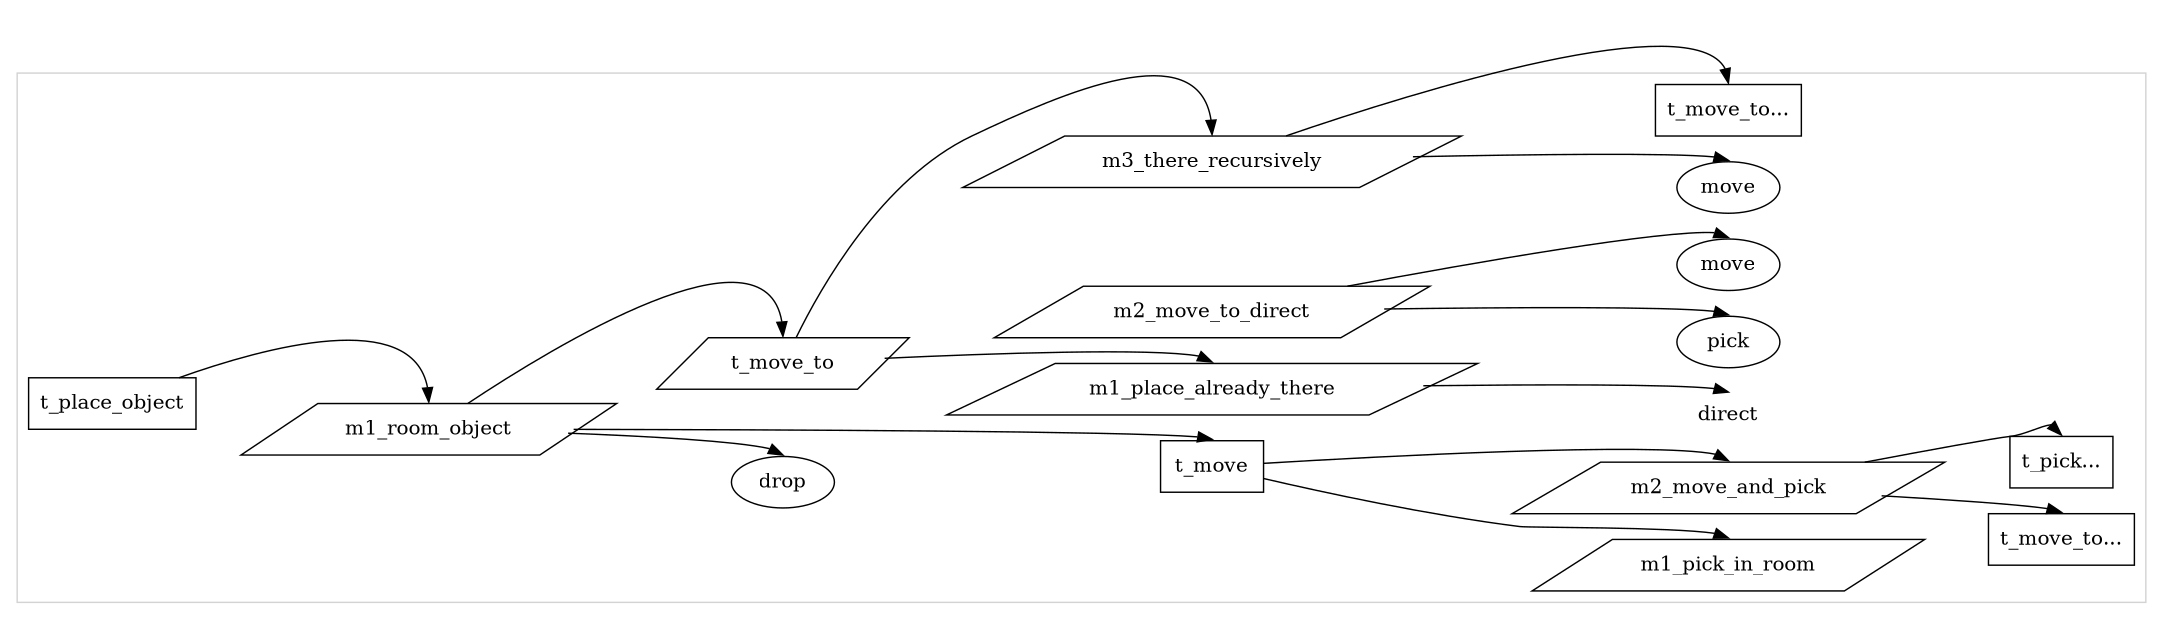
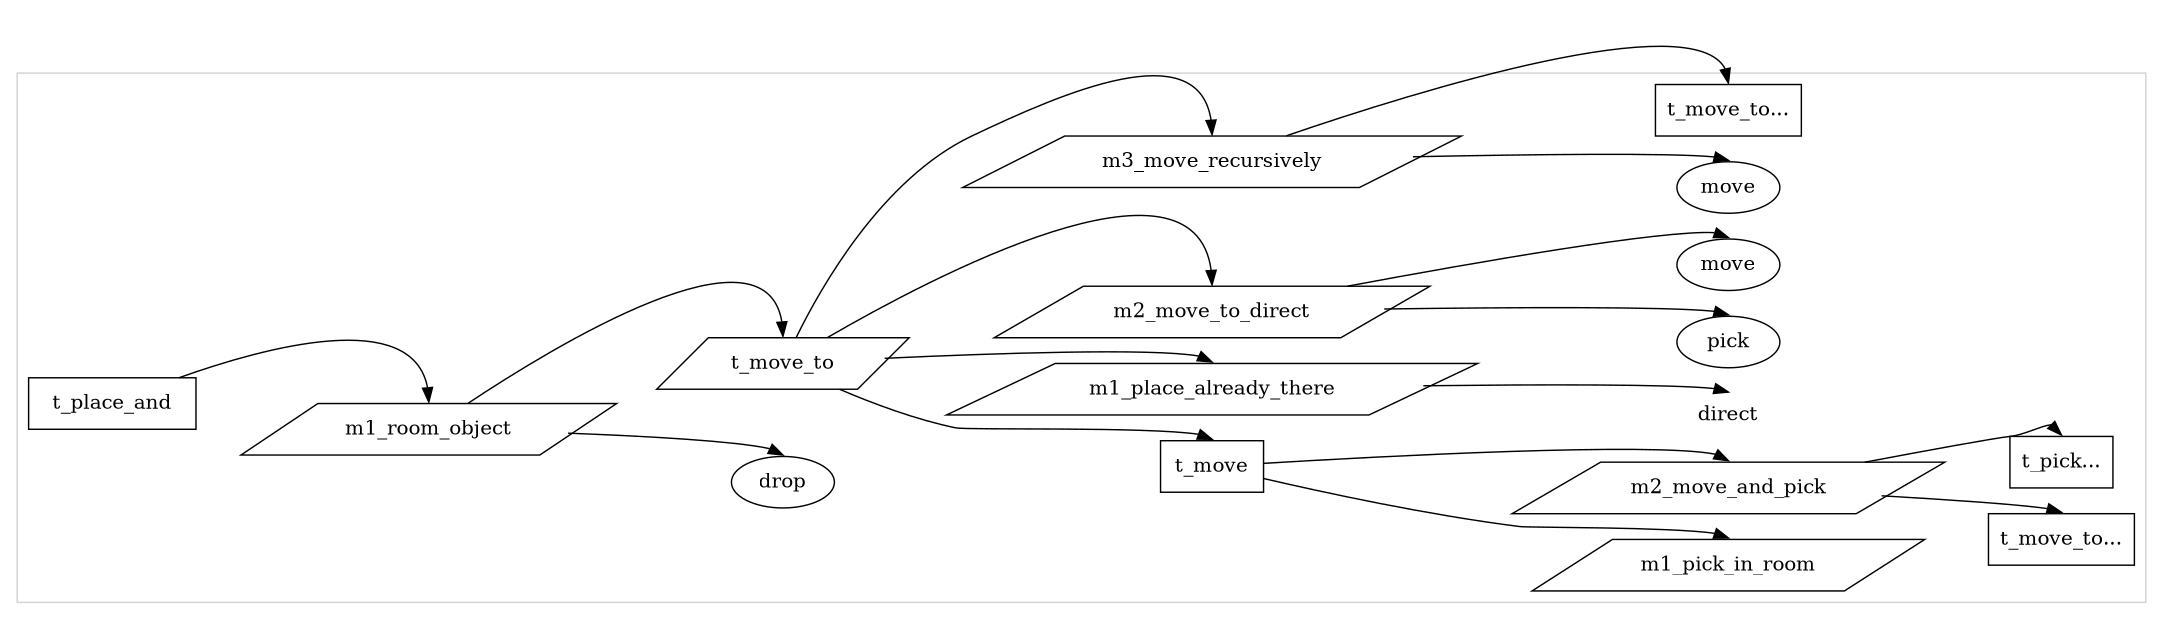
  digraph {
    ordering=out
    rankdir=LR
    node [fixedsize=false shape=parallelogram]
    edge [headport=n]
    n1 [height=.5 label=pick shape=ellipse width=1]
    n2 [height=.5 label=drop shape=ellipse width=1]
    n3 [height=.5 label=move shape=ellipse width=1]
    n4 [height=.5 label=move shape=ellipse width=1]
    n5 [height=.5 label=m1_room_object width=1]
    m1_pick_in_room [height=.5 width=1]
    m2_move_and_pick [height=.5 width=1]
    n8 [height=.5 label=t_move_to width=1]
    n9 [height=.5 label=m1_place_already_there width=1]
    m2_move_to_direct [height=.5 width=1]
-   m3_move_recursively [height=.5 width=1 label=m3_there_recursively]
-   n12 [height=.5 label=t_place_object shape=rect width=1]
+   m3_move_recursively [height=.5 width=1]
+   n12 [height=.5 label=t_place_and shape=rect width=1]
    n13 [height=.5 label=t_move shape=rect width=1]
    n14 [height=.5 label="t_move_to..." shape=rect width=1]
    n15 [height=.5 label="t_move_to..." shape=rect width=1]
    n16 [height=.5 label="t_pick..." shape=rect width=1]
    n17 [fixedsize=true height=.4 label=direct shape=plaintext width=1.2]
    subgraph cluster_1 {
      color=lightgray
      n17
      subgraph sub_2 {
        color=lightgray
        n1
        n2
        n3
        n4
      }
      subgraph sub_3 {
        color=lightgray
        n5
        m1_pick_in_room
        m2_move_and_pick
        n8
        n9
        m2_move_to_direct
        m3_move_recursively
      }
      subgraph sub_4 {
        color=lightgray
        n8
        n12
        n13
        n14
        n15
        n16
      }
    }
    n5 -> n2
    n5 -> n8
-   n5 -> n13
+   n8 -> n13
    m2_move_and_pick -> n14
    m2_move_and_pick -> n16
    n8 -> n9
+   n8 -> m2_move_to_direct
    n8 -> m3_move_recursively
    n9 -> n17
    m2_move_to_direct -> n1
    m2_move_to_direct -> n3
    m3_move_recursively -> n4
    m3_move_recursively -> n15
    n12 -> n5
    n13 -> m1_pick_in_room
    n13 -> m2_move_and_pick
  }
